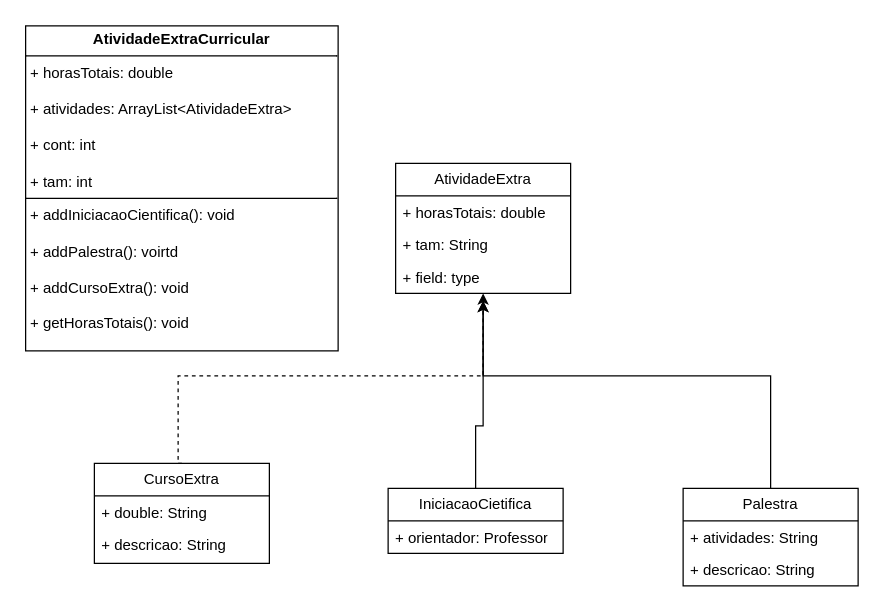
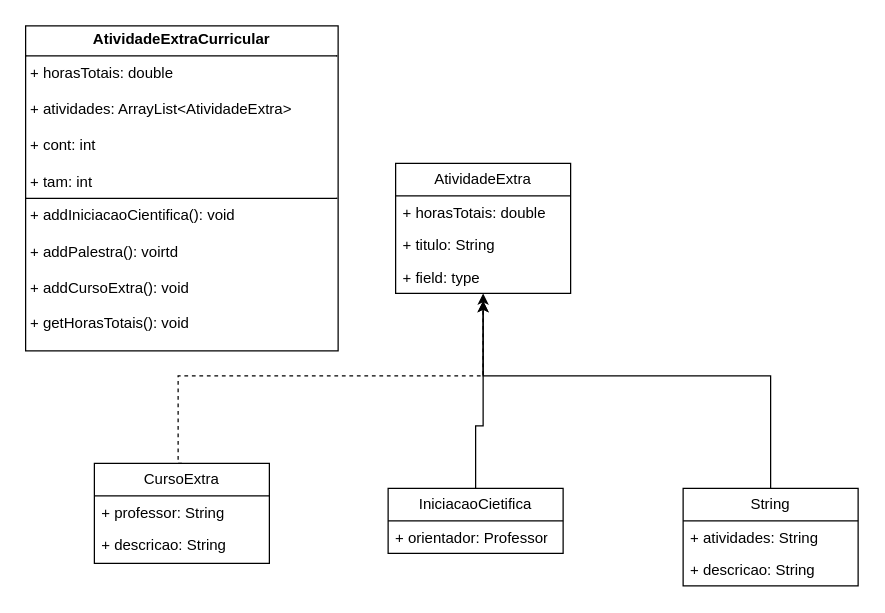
  <mxCell id="0" />
  <mxCell id="1" parent="0" />
  <mxCell id="2" style="edgeStyle=orthogonalEdgeStyle;rounded=0;orthogonalLoop=1;jettySize=auto;html=1;exitX=0.5;exitY=0;exitDx=0;exitDy=0;" edge="1" parent="1" source="12"><mxGeometry relative="1" as="geometry"><mxPoint x="386" y="240" as="targetPoint" /><mxPoint x="416" y="370" as="sourcePoint" /><Array as="points"><mxPoint x="380" y="340" /><mxPoint x="386" y="340" /></Array></mxGeometry></mxCell>
  <mxCell id="3" style="edgeStyle=orthogonalEdgeStyle;rounded=0;orthogonalLoop=1;jettySize=auto;html=1;entryX=0.5;entryY=1;entryDx=0;entryDy=0;exitX=0.5;exitY=0;exitDx=0;exitDy=0;dashed=1;" edge="1" parent="1" source="9" target="5"><mxGeometry relative="1" as="geometry"><mxPoint x="142" y="368" as="sourcePoint" /><Array as="points"><mxPoint x="142" y="370" /><mxPoint x="142" y="300" /><mxPoint x="386" y="300" /></Array></mxGeometry></mxCell>
  <mxCell id="4" style="edgeStyle=orthogonalEdgeStyle;rounded=0;orthogonalLoop=1;jettySize=auto;html=1;exitX=0.5;exitY=0;exitDx=0;exitDy=0;" edge="1" parent="1" source="14"><mxGeometry relative="1" as="geometry"><mxPoint x="386" y="240" as="targetPoint" /><mxPoint x="713" y="370" as="sourcePoint" /><Array as="points"><mxPoint x="616" y="300" /><mxPoint x="386" y="300" /></Array></mxGeometry></mxCell>
  <mxCell id="5" value="&lt;div&gt;AtividadeExtra&lt;/div&gt;" style="swimlane;fontStyle=0;childLayout=stackLayout;horizontal=1;startSize=26;fillColor=none;horizontalStack=0;resizeParent=1;resizeParentMax=0;resizeLast=0;collapsible=1;marginBottom=0;whiteSpace=wrap;html=1;" vertex="1" parent="1"><mxGeometry x="316" y="130" width="140" height="104" as="geometry" /></mxCell>
  <mxCell id="6" value="+ horasTotais: double" style="text;strokeColor=none;fillColor=none;align=left;verticalAlign=top;spacingLeft=4;spacingRight=4;overflow=hidden;rotatable=0;points=[[0,0.5],[1,0.5]];portConstraint=eastwest;whiteSpace=wrap;html=1;" vertex="1" parent="5"><mxGeometry y="26" width="140" height="26" as="geometry" /></mxCell>
- <mxCell id="7" value="+ tam: String" style="text;strokeColor=none;fillColor=none;align=left;verticalAlign=top;spacingLeft=4;spacingRight=4;overflow=hidden;rotatable=0;points=[[0,0.5],[1,0.5]];portConstraint=eastwest;whiteSpace=wrap;html=1;" vertex="1" parent="5"><mxGeometry y="52" width="140" height="26" as="geometry" /></mxCell>
+ <mxCell id="7" value="+ titulo: String" style="text;strokeColor=none;fillColor=none;align=left;verticalAlign=top;spacingLeft=4;spacingRight=4;overflow=hidden;rotatable=0;points=[[0,0.5],[1,0.5]];portConstraint=eastwest;whiteSpace=wrap;html=1;" vertex="1" parent="5"><mxGeometry y="52" width="140" height="26" as="geometry" /></mxCell>
  <mxCell id="8" value="+ field: type" style="text;strokeColor=none;fillColor=none;align=left;verticalAlign=top;spacingLeft=4;spacingRight=4;overflow=hidden;rotatable=0;points=[[0,0.5],[1,0.5]];portConstraint=eastwest;whiteSpace=wrap;html=1;" vertex="1" parent="5"><mxGeometry y="78" width="140" height="26" as="geometry" /></mxCell>
  <mxCell id="9" value="&lt;div&gt;CursoExtra&lt;/div&gt;" style="swimlane;fontStyle=0;childLayout=stackLayout;horizontal=1;startSize=26;fillColor=none;horizontalStack=0;resizeParent=1;resizeParentMax=0;resizeLast=0;collapsible=1;marginBottom=0;whiteSpace=wrap;html=1;" vertex="1" parent="1"><mxGeometry x="75" y="370" width="140" height="80" as="geometry" /></mxCell>
- <mxCell id="10" value="+ double: String" style="text;strokeColor=none;fillColor=none;align=left;verticalAlign=top;spacingLeft=4;spacingRight=4;overflow=hidden;rotatable=0;points=[[0,0.5],[1,0.5]];portConstraint=eastwest;whiteSpace=wrap;html=1;" vertex="1" parent="9"><mxGeometry y="26" width="140" height="26" as="geometry" /></mxCell>
+ <mxCell id="10" value="+ professor: String" style="text;strokeColor=none;fillColor=none;align=left;verticalAlign=top;spacingLeft=4;spacingRight=4;overflow=hidden;rotatable=0;points=[[0,0.5],[1,0.5]];portConstraint=eastwest;whiteSpace=wrap;html=1;" vertex="1" parent="9"><mxGeometry y="26" width="140" height="26" as="geometry" /></mxCell>
  <mxCell id="11" value="&lt;div&gt;+ descricao: String&lt;/div&gt;" style="text;strokeColor=none;fillColor=none;align=left;verticalAlign=top;spacingLeft=4;spacingRight=4;overflow=hidden;rotatable=0;points=[[0,0.5],[1,0.5]];portConstraint=eastwest;whiteSpace=wrap;html=1;" vertex="1" parent="9"><mxGeometry y="52" width="140" height="28" as="geometry" /></mxCell>
  <mxCell id="12" value="&lt;div&gt;IniciacaoCietifica&lt;/div&gt;" style="swimlane;fontStyle=0;childLayout=stackLayout;horizontal=1;startSize=26;fillColor=none;horizontalStack=0;resizeParent=1;resizeParentMax=0;resizeLast=0;collapsible=1;marginBottom=0;whiteSpace=wrap;html=1;" vertex="1" parent="1"><mxGeometry x="310" y="390" width="140" height="52" as="geometry" /></mxCell>
  <mxCell id="13" value="+ orientador: Professor" style="text;strokeColor=none;fillColor=none;align=left;verticalAlign=top;spacingLeft=4;spacingRight=4;overflow=hidden;rotatable=0;points=[[0,0.5],[1,0.5]];portConstraint=eastwest;whiteSpace=wrap;html=1;" vertex="1" parent="12"><mxGeometry y="26" width="140" height="26" as="geometry" /></mxCell>
- <mxCell id="14" value="&lt;div&gt;Palestra&lt;/div&gt;" style="swimlane;fontStyle=0;childLayout=stackLayout;horizontal=1;startSize=26;fillColor=none;horizontalStack=0;resizeParent=1;resizeParentMax=0;resizeLast=0;collapsible=1;marginBottom=0;whiteSpace=wrap;html=1;" vertex="1" parent="1"><mxGeometry x="546" y="390" width="140" height="78" as="geometry" /></mxCell>
+ <mxCell id="14" value="&lt;div&gt;String&lt;/div&gt;" style="swimlane;fontStyle=0;childLayout=stackLayout;horizontal=1;startSize=26;fillColor=none;horizontalStack=0;resizeParent=1;resizeParentMax=0;resizeLast=0;collapsible=1;marginBottom=0;whiteSpace=wrap;html=1;" vertex="1" parent="1"><mxGeometry x="546" y="390" width="140" height="78" as="geometry" /></mxCell>
  <mxCell id="15" value="+ atividades: String" style="text;strokeColor=none;fillColor=none;align=left;verticalAlign=top;spacingLeft=4;spacingRight=4;overflow=hidden;rotatable=0;points=[[0,0.5],[1,0.5]];portConstraint=eastwest;whiteSpace=wrap;html=1;" vertex="1" parent="14"><mxGeometry y="26" width="140" height="26" as="geometry" /></mxCell>
  <mxCell id="16" value="+ descricao: String" style="text;strokeColor=none;fillColor=none;align=left;verticalAlign=top;spacingLeft=4;spacingRight=4;overflow=hidden;rotatable=0;points=[[0,0.5],[1,0.5]];portConstraint=eastwest;whiteSpace=wrap;html=1;" vertex="1" parent="14"><mxGeometry y="52" width="140" height="26" as="geometry" /></mxCell>
  <mxCell id="17" value="&lt;p style=&quot;margin:0px;margin-top:4px;text-align:center;&quot;&gt;&lt;b&gt;AtividadeExtraCurricular&lt;/b&gt;&lt;br&gt;&lt;/p&gt;&lt;hr size=&quot;1&quot; style=&quot;border-style:solid;&quot;&gt;&lt;p style=&quot;margin:0px;margin-left:4px;&quot;&gt;+ horasTotais: double&lt;/p&gt;&lt;p style=&quot;margin:0px;margin-left:4px;&quot;&gt;&lt;br&gt;&lt;/p&gt;&lt;p style=&quot;margin:0px;margin-left:4px;&quot;&gt;+ atividades: ArrayList&amp;lt;AtividadeExtra&amp;gt;&lt;/p&gt;&lt;p style=&quot;margin:0px;margin-left:4px;&quot;&gt;&lt;br&gt;&lt;/p&gt;&lt;p style=&quot;margin:0px;margin-left:4px;&quot;&gt;+ cont: int&lt;/p&gt;&lt;p style=&quot;margin:0px;margin-left:4px;&quot;&gt;&lt;br&gt;&lt;/p&gt;&lt;p style=&quot;margin:0px;margin-left:4px;&quot;&gt;+ tam: int&lt;br&gt;&lt;/p&gt;&lt;hr size=&quot;1&quot; style=&quot;border-style:solid;&quot;&gt;&lt;p style=&quot;margin:0px;margin-left:4px;&quot;&gt;+ addIniciacaoCientifica(): void&lt;/p&gt;&lt;p style=&quot;margin:0px;margin-left:4px;&quot;&gt;&lt;br&gt;&lt;/p&gt;&lt;p style=&quot;margin:0px;margin-left:4px;&quot;&gt;+ addPalestra(): voirtd&lt;/p&gt;&lt;p style=&quot;margin:0px;margin-left:4px;&quot;&gt;&lt;/p&gt;&lt;p style=&quot;margin:0px;margin-left:4px;&quot;&gt;&lt;br&gt;&lt;/p&gt;&lt;p style=&quot;margin:0px;margin-left:4px;&quot;&gt;+ addCursoExtra(): void&lt;/p&gt;&lt;p style=&quot;margin:0px;margin-left:4px;&quot;&gt;&lt;br&gt;&lt;/p&gt;&lt;p style=&quot;margin:0px;margin-left:4px;&quot;&gt;+ getHorasTotais(): void&lt;/p&gt;" style="verticalAlign=top;align=left;overflow=fill;html=1;whiteSpace=wrap;" vertex="1" parent="1"><mxGeometry x="20" y="20" width="250" height="260" as="geometry" /></mxCell>
